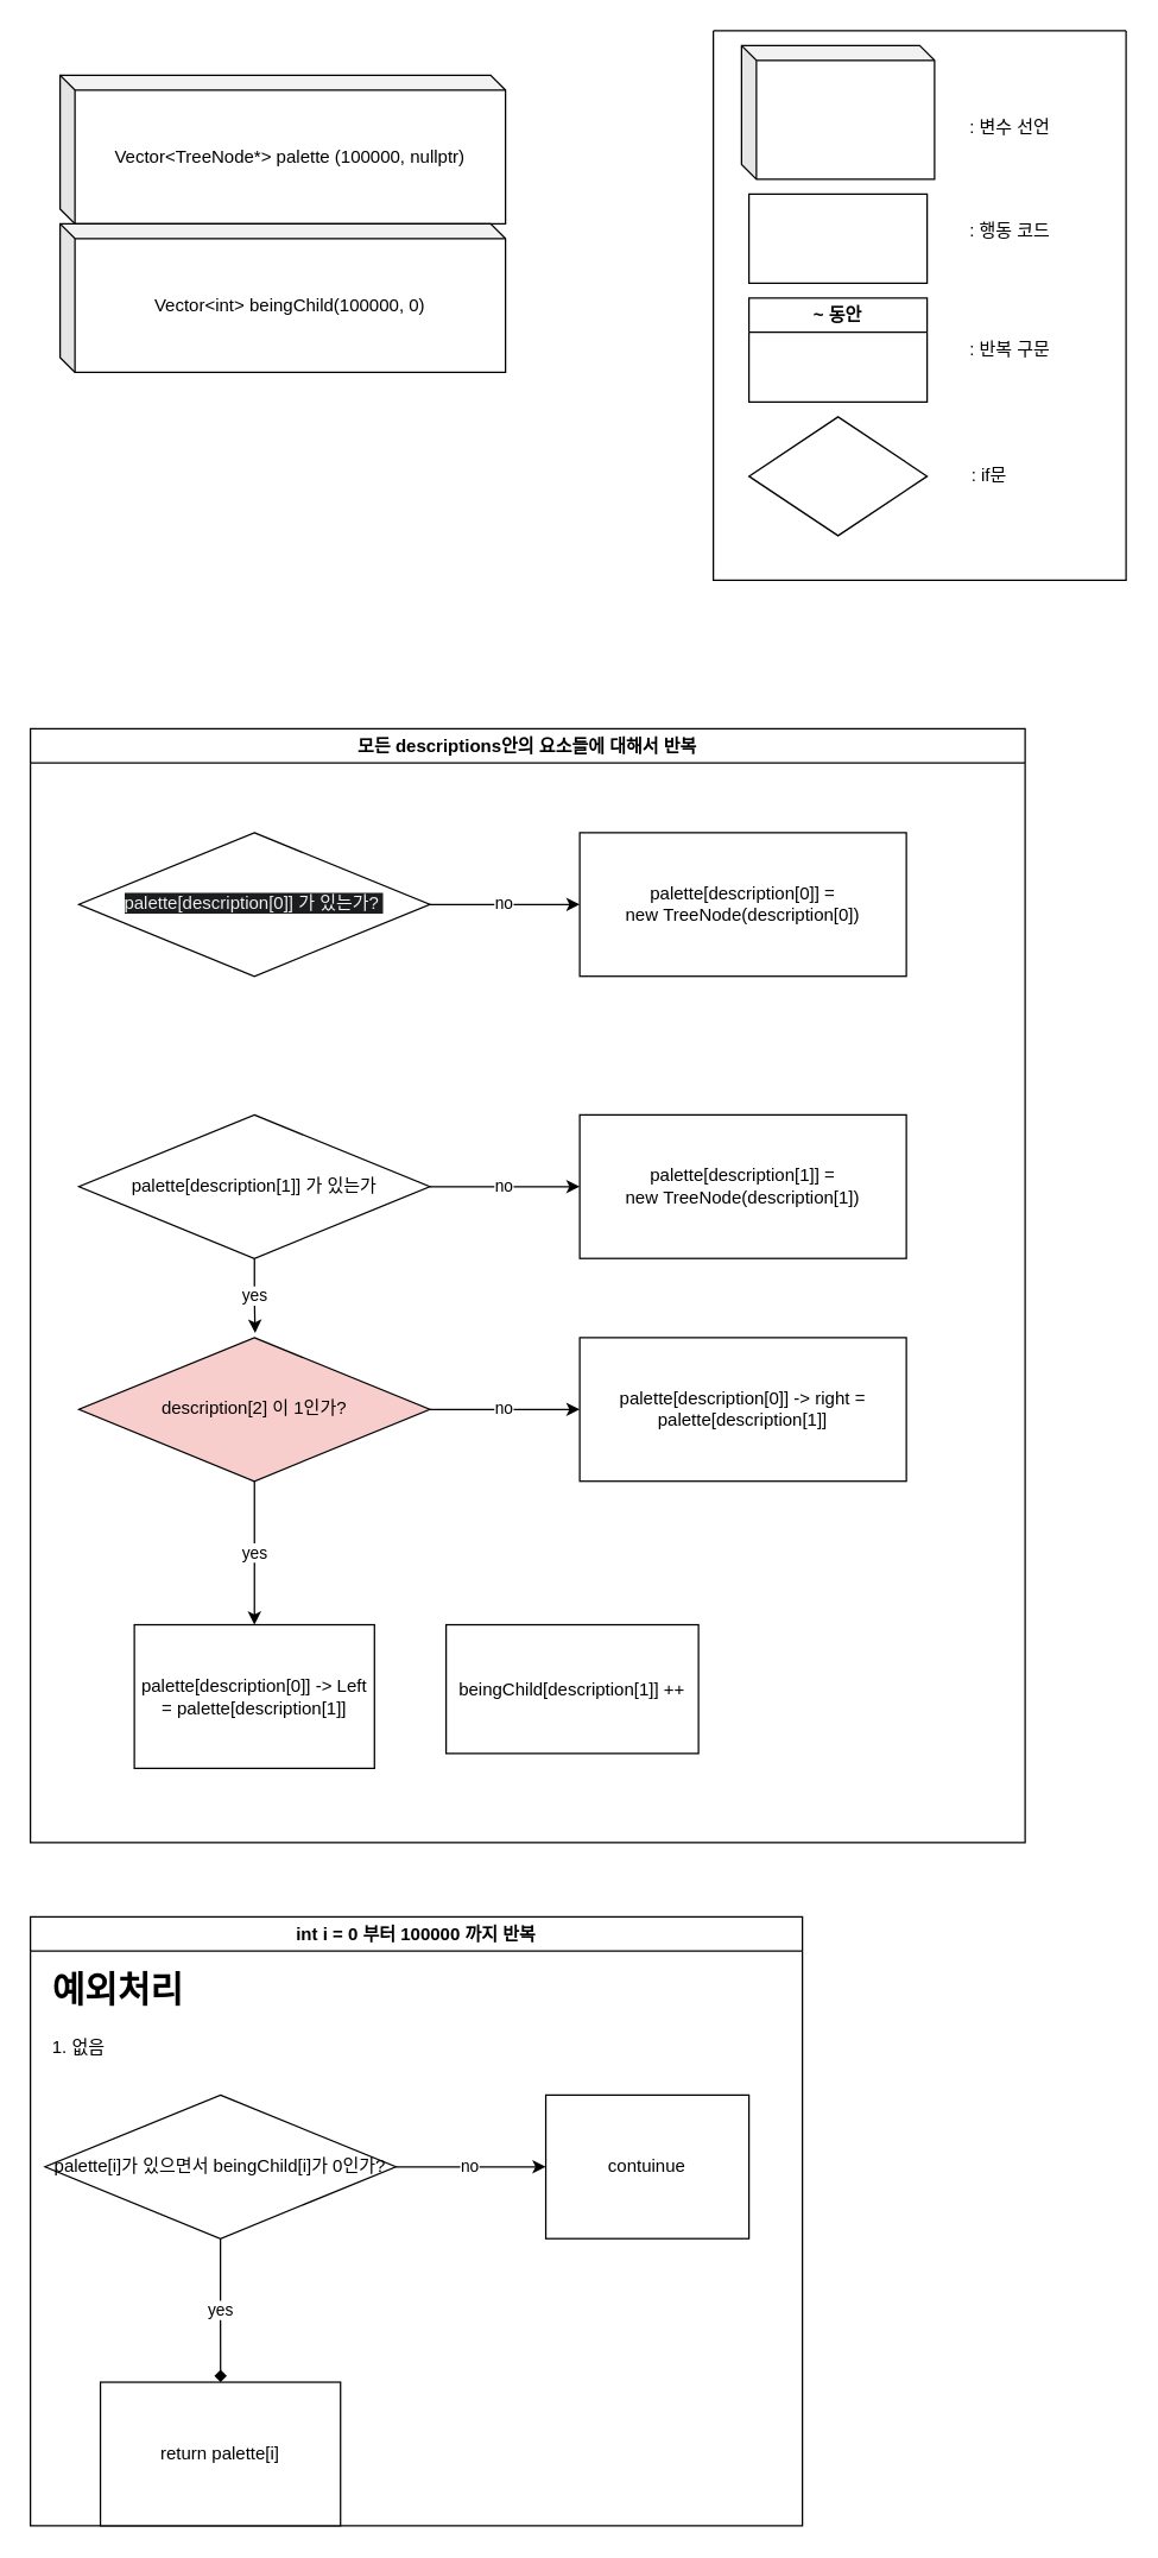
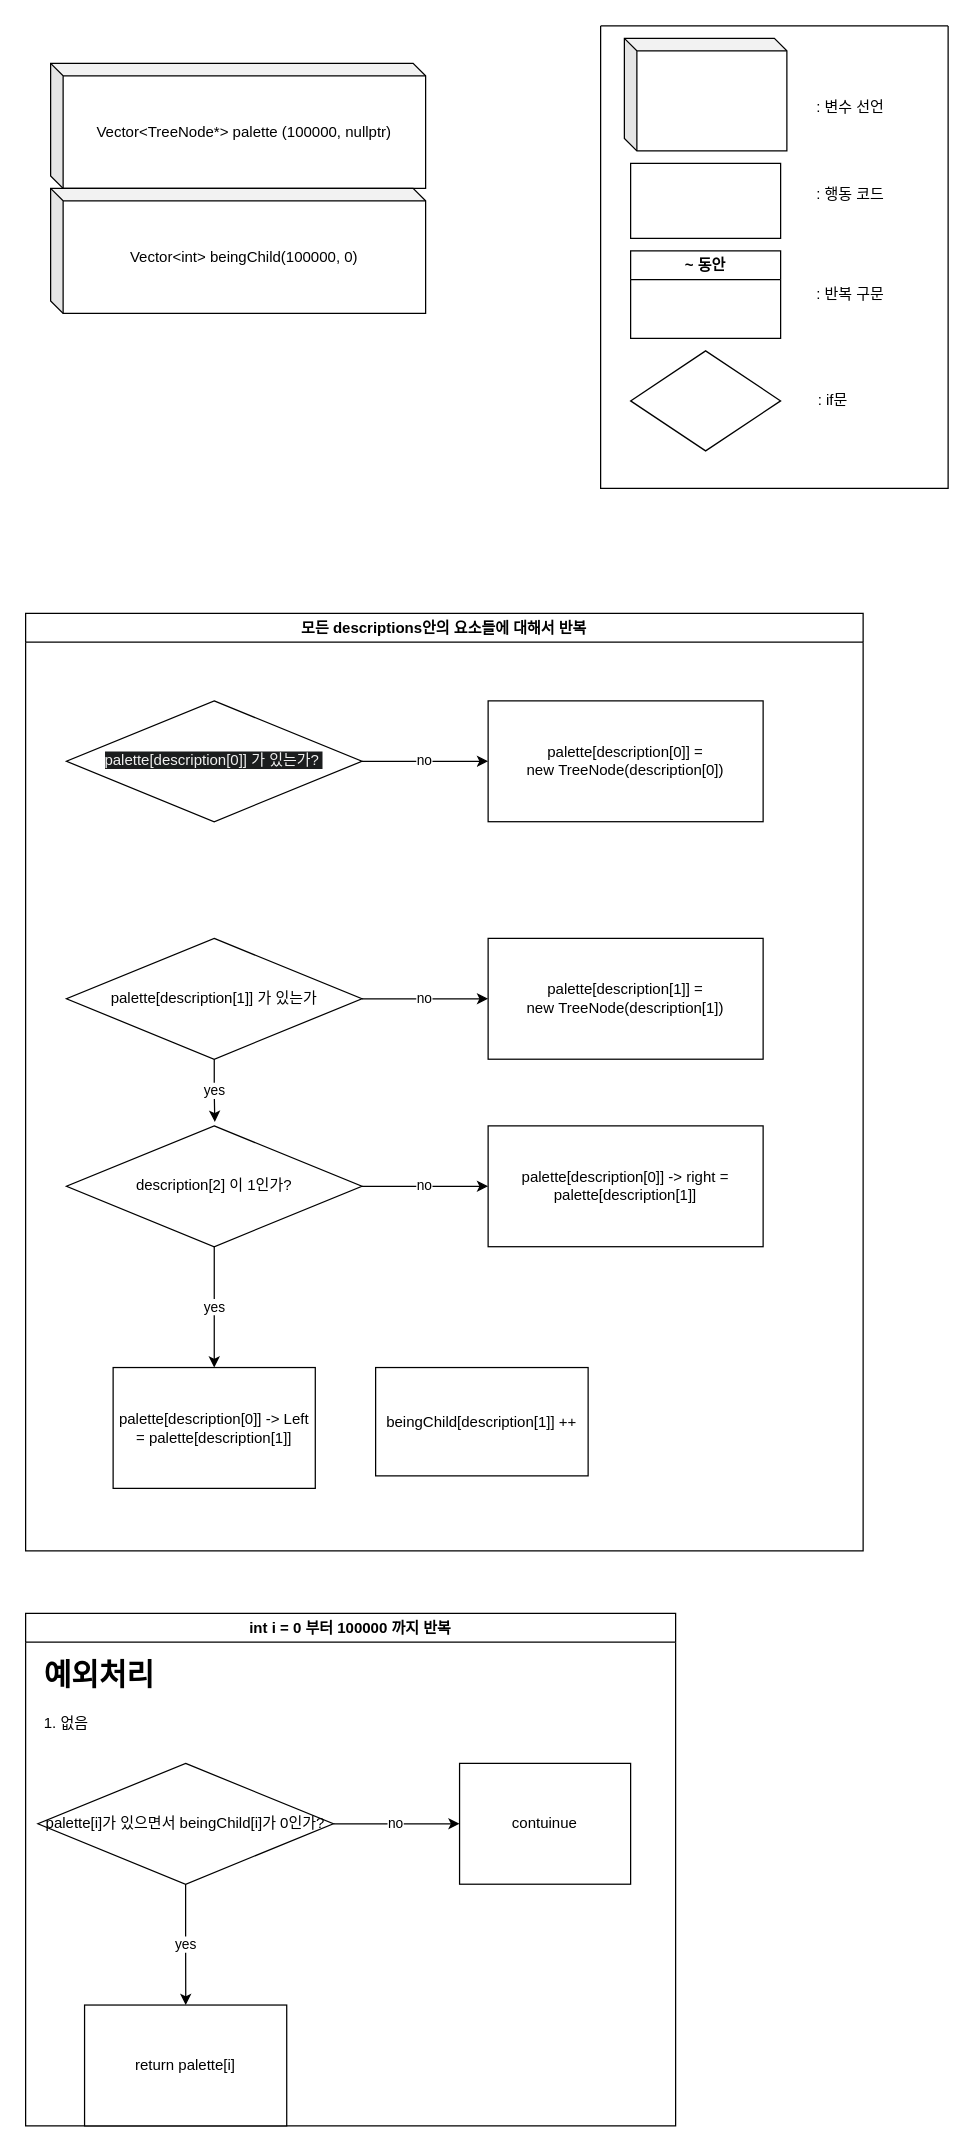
  <mxCell id="0" />
  <mxCell id="1" parent="0" />
  <mxCell id="2" value="" style="swimlane;startSize=0;" vertex="1" parent="1"><mxGeometry x="480" y="20" width="278" height="370" as="geometry" /></mxCell>
  <mxCell id="3" value=": 변수 선언" style="text;html=1;align=center;verticalAlign=middle;whiteSpace=wrap;rounded=0;" vertex="1" parent="2"><mxGeometry x="170" y="50" width="60" height="30" as="geometry" /></mxCell>
  <mxCell id="4" value="" style="rounded=0;whiteSpace=wrap;html=1;" vertex="1" parent="2"><mxGeometry x="24" y="110" width="120" height="60" as="geometry" /></mxCell>
  <mxCell id="5" value=": 행동 코드" style="text;html=1;align=center;verticalAlign=middle;whiteSpace=wrap;rounded=0;" vertex="1" parent="2"><mxGeometry x="170" y="120" width="60" height="30" as="geometry" /></mxCell>
  <mxCell id="6" value="~ 동안" style="swimlane;whiteSpace=wrap;html=1;" vertex="1" parent="2"><mxGeometry x="24" y="180" width="120" height="70" as="geometry" /></mxCell>
  <mxCell id="7" value=": 반복 구문" style="text;html=1;align=center;verticalAlign=middle;whiteSpace=wrap;rounded=0;" vertex="1" parent="2"><mxGeometry x="170" y="200" width="60" height="30" as="geometry" /></mxCell>
  <mxCell id="8" value="" style="rhombus;whiteSpace=wrap;html=1;" vertex="1" parent="2"><mxGeometry x="24" y="260" width="120" height="80" as="geometry" /></mxCell>
  <mxCell id="9" value=": if문" style="text;html=1;align=center;verticalAlign=middle;whiteSpace=wrap;rounded=0;" vertex="1" parent="2"><mxGeometry x="156" y="285" width="60" height="30" as="geometry" /></mxCell>
  <mxCell id="10" value="" style="shape=cube;whiteSpace=wrap;html=1;boundedLbl=1;backgroundOutline=1;darkOpacity=0.05;darkOpacity2=0.1;size=10;" vertex="1" parent="2"><mxGeometry x="19" y="10" width="130" height="90" as="geometry" /></mxCell>
  <mxCell id="11" value="모든&amp;nbsp;descriptions안의 요소들에 대해서 반복" style="swimlane;whiteSpace=wrap;html=1;" vertex="1" parent="1"><mxGeometry x="20" y="490" width="670" height="750" as="geometry" /></mxCell>
  <mxCell id="12" value="" style="group" vertex="1" connectable="0" parent="11"><mxGeometry x="70" y="70" width="520" height="680" as="geometry" /></mxCell>
  <mxCell id="13" value="&lt;meta charset=&quot;utf-8&quot;&gt;&lt;span style=&quot;color: rgb(240, 240, 240); font-family: Helvetica; font-size: 12px; font-style: normal; font-variant-ligatures: normal; font-variant-caps: normal; font-weight: 400; letter-spacing: normal; orphans: 2; text-align: center; text-indent: 0px; text-transform: none; widows: 2; word-spacing: 0px; -webkit-text-stroke-width: 0px; background-color: rgb(27, 29, 30); text-decoration-thickness: initial; text-decoration-style: initial; text-decoration-color: initial; float: none; display: inline !important;&quot;&gt;palette[description[0]] 가 있는가?&amp;nbsp;&lt;/span&gt;" style="rhombus;whiteSpace=wrap;html=1;" vertex="1" parent="12"><mxGeometry x="-37.322" width="236.373" height="96.667" as="geometry" /></mxCell>
  <mxCell id="14" value="palette[description[0]] = new&amp;nbsp;TreeNode(description[0])" style="whiteSpace=wrap;html=1;rounded=0;" vertex="1" parent="12"><mxGeometry x="300" width="220" height="96.67" as="geometry" /></mxCell>
  <mxCell id="15" value="no" style="edgeStyle=orthogonalEdgeStyle;rounded=0;orthogonalLoop=1;jettySize=auto;html=1;" edge="1" parent="12" source="13" target="14"><mxGeometry relative="1" as="geometry" /></mxCell>
  <mxCell id="16" value="" style="group" vertex="1" connectable="0" parent="12"><mxGeometry y="190" width="520" height="490" as="geometry" /></mxCell>
  <mxCell id="17" value="palette[description[1]] 가 있는가" style="rhombus;whiteSpace=wrap;html=1;" vertex="1" parent="16"><mxGeometry x="-37.322" width="236.373" height="96.667" as="geometry" /></mxCell>
  <mxCell id="18" value="yes" style="edgeStyle=orthogonalEdgeStyle;rounded=0;orthogonalLoop=1;jettySize=auto;html=1;entryX=0.502;entryY=-0.033;entryDx=0;entryDy=0;entryPerimeter=0;" edge="1" parent="16" source="17" target="22"><mxGeometry relative="1" as="geometry"><mxPoint x="80.87" y="193.333" as="targetPoint" /></mxGeometry></mxCell>
  <mxCell id="19" value="palette[description[1]] = new&amp;nbsp;TreeNode(description[1])" style="whiteSpace=wrap;html=1;rounded=0;" vertex="1" parent="16"><mxGeometry x="300" width="220" height="96.67" as="geometry" /></mxCell>
  <mxCell id="20" value="no" style="edgeStyle=orthogonalEdgeStyle;rounded=0;orthogonalLoop=1;jettySize=auto;html=1;" edge="1" parent="16" source="17" target="19"><mxGeometry relative="1" as="geometry" /></mxCell>
  <mxCell id="21" value="" style="group" vertex="1" connectable="0" parent="16"><mxGeometry y="150" width="520" height="290" as="geometry" /></mxCell>
- <mxCell id="22" value="description[2] 이 1인가?" style="rhombus;whiteSpace=wrap;html=1;fillColor=#f8cecc;" vertex="1" parent="21"><mxGeometry x="-37.322" width="236.373" height="96.667" as="geometry" /></mxCell>
+ <mxCell id="22" value="description[2] 이 1인가?" style="rhombus;whiteSpace=wrap;html=1;" vertex="1" parent="21"><mxGeometry x="-37.322" width="236.373" height="96.667" as="geometry" /></mxCell>
  <mxCell id="23" value="palette[description[0]] -&amp;gt; Left = palette[description[1]]" style="whiteSpace=wrap;html=1;rounded=0;" vertex="1" parent="21"><mxGeometry y="193.333" width="161.729" height="96.667" as="geometry" /></mxCell>
  <mxCell id="24" value="yes" style="edgeStyle=orthogonalEdgeStyle;rounded=0;orthogonalLoop=1;jettySize=auto;html=1;" edge="1" parent="21" source="22" target="23"><mxGeometry relative="1" as="geometry" /></mxCell>
  <mxCell id="25" value="palette[description[0]] -&amp;gt; right = palette[description[1]]" style="whiteSpace=wrap;html=1;rounded=0;" vertex="1" parent="21"><mxGeometry x="300" width="220" height="96.67" as="geometry" /></mxCell>
  <mxCell id="26" value="no" style="edgeStyle=orthogonalEdgeStyle;rounded=0;orthogonalLoop=1;jettySize=auto;html=1;" edge="1" parent="21" source="22" target="25"><mxGeometry relative="1" as="geometry" /></mxCell>
  <mxCell id="27" value="beingChild[description[1]] ++" style="rounded=0;whiteSpace=wrap;html=1;" vertex="1" parent="21"><mxGeometry x="210" y="193.33" width="170" height="86.67" as="geometry" /></mxCell>
  <mxCell id="28" value="Vector&amp;lt;TreeNode*&amp;gt; palette (100000, nullptr)" style="shape=cube;whiteSpace=wrap;html=1;boundedLbl=1;backgroundOutline=1;darkOpacity=0.05;darkOpacity2=0.1;size=10;" vertex="1" parent="1"><mxGeometry x="40" y="50" width="300" height="100" as="geometry" /></mxCell>
  <mxCell id="29" value="Vector&amp;lt;int&amp;gt; beingChild(100000, 0)" style="shape=cube;whiteSpace=wrap;html=1;boundedLbl=1;backgroundOutline=1;darkOpacity=0.05;darkOpacity2=0.1;size=10;" vertex="1" parent="1"><mxGeometry x="40" y="150" width="300" height="100" as="geometry" /></mxCell>
  <mxCell id="30" value="int i = 0 부터 100000 까지 반복" style="swimlane;whiteSpace=wrap;html=1;" vertex="1" parent="1"><mxGeometry x="20" y="1290" width="520" height="410" as="geometry" /></mxCell>
  <mxCell id="31" value="&lt;h1&gt;예외처리&lt;/h1&gt;&lt;p&gt;1. 없음&lt;/p&gt;" style="text;html=1;strokeColor=none;fillColor=none;spacing=5;spacingTop=-20;whiteSpace=wrap;overflow=hidden;rounded=0;" vertex="1" parent="30"><mxGeometry x="10" y="30" width="386" height="120" as="geometry" /></mxCell>
  <mxCell id="32" value="" style="group" vertex="1" connectable="0" parent="30"><mxGeometry x="47.15" y="120" width="436.85" height="290" as="geometry" /></mxCell>
  <mxCell id="33" value="palette[i]가 있으면서 beingChild[i]가 0인가?" style="rhombus;whiteSpace=wrap;html=1;" vertex="1" parent="32"><mxGeometry x="-37.322" width="236.373" height="96.667" as="geometry" /></mxCell>
  <mxCell id="34" value="return palette[i]" style="whiteSpace=wrap;html=1;rounded=0;" vertex="1" parent="32"><mxGeometry y="193.333" width="161.729" height="96.667" as="geometry" /></mxCell>
- <mxCell id="35" value="yes" style="edgeStyle=orthogonalEdgeStyle;rounded=0;orthogonalLoop=1;jettySize=auto;html=1;endArrow=diamond;" edge="1" parent="32" source="33" target="34"><mxGeometry relative="1" as="geometry" /></mxCell>
+ <mxCell id="35" value="yes" style="edgeStyle=orthogonalEdgeStyle;rounded=0;orthogonalLoop=1;jettySize=auto;html=1;" edge="1" parent="32" source="33" target="34"><mxGeometry relative="1" as="geometry" /></mxCell>
  <mxCell id="36" value="contuinue" style="whiteSpace=wrap;html=1;rounded=0;" vertex="1" parent="32"><mxGeometry x="300.003" width="136.847" height="96.667" as="geometry" /></mxCell>
  <mxCell id="37" value="no" style="edgeStyle=orthogonalEdgeStyle;rounded=0;orthogonalLoop=1;jettySize=auto;html=1;" edge="1" parent="32" source="33" target="36"><mxGeometry relative="1" as="geometry" /></mxCell>
